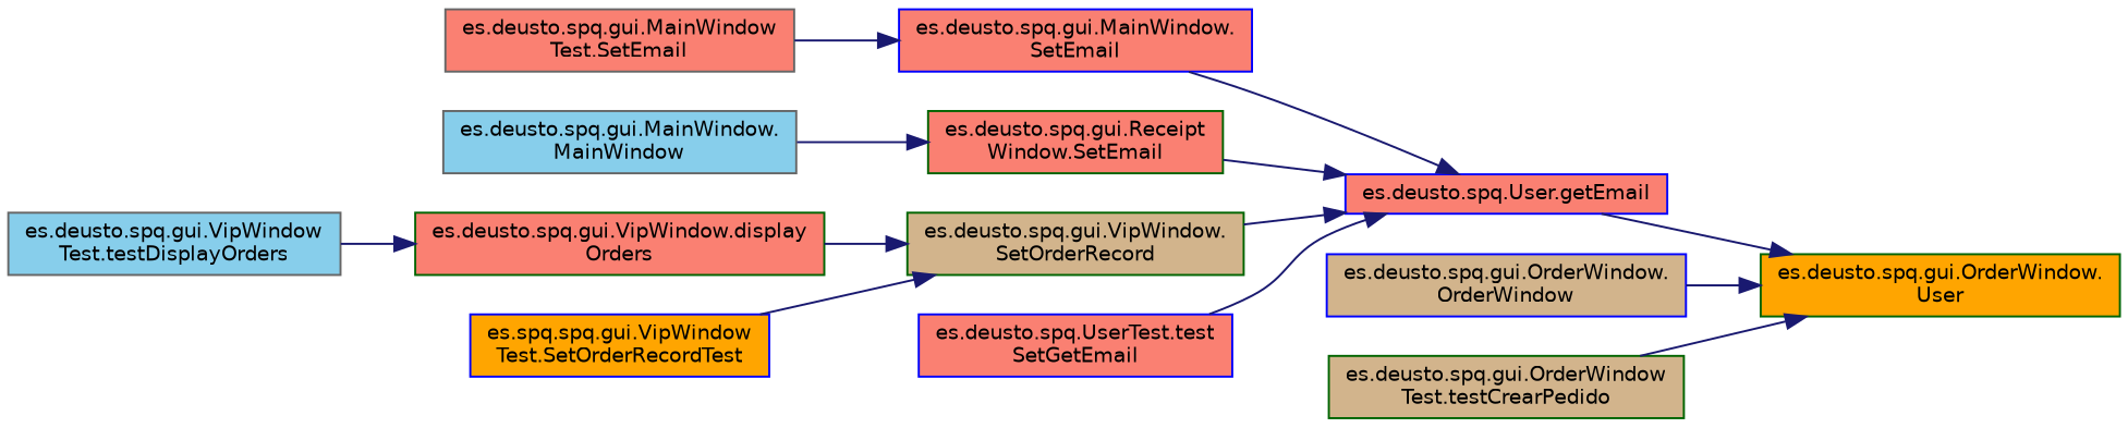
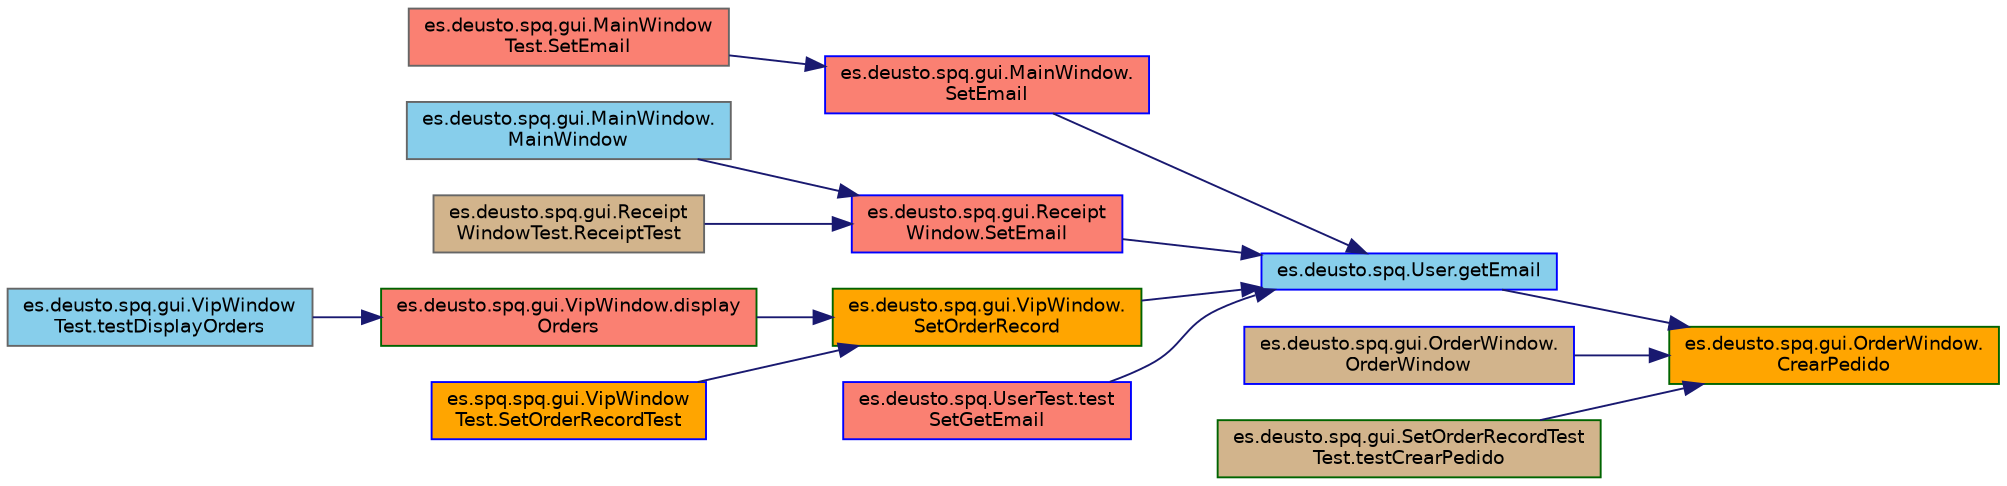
  digraph {
    rankdir=RL
    node [color=blue fillcolor=salmon fontname=Helvetica fontsize=10 shape=record style=filled]
    edge [color=midnightblue dir=back fontname=Helvetica fontsize=10 labelfontname=Helvetica labelfontsize=10 style=solid]
-   n1 [fontcolor=black height=0.2 label="es.deusto.spq.User.getEmail" width=0.4]
+   n1 [fillcolor=skyblue fontcolor=black height=0.2 label="es.deusto.spq.User.getEmail" width=0.4]
    n2 [height=0.2 label="es.deusto.spq.gui.MainWindow.\lSetEmail" width=0.4]
-   n3 [color=darkgreen height=0.2 label="es.deusto.spq.gui.Receipt\lWindow.SetEmail" width=0.4]
-   n4 [color=darkgreen fillcolor=tan height=0.2 label="es.deusto.spq.gui.VipWindow.\lSetOrderRecord" width=0.4]
+   n3 [height=0.2 label="es.deusto.spq.gui.Receipt\lWindow.SetEmail" width=0.4]
+   n4 [color=darkgreen fillcolor=orange height=0.2 label="es.deusto.spq.gui.VipWindow.\lSetOrderRecord" width=0.4]
    n5 [height=0.2 label="es.deusto.spq.UserTest.test\lSetGetEmail" width=0.4]
-   n6 [color=darkgreen fillcolor=orange height=0.2 label="es.deusto.spq.gui.OrderWindow.\lUser" width=0.4]
+   n6 [color=darkgreen fillcolor=orange height=0.2 label="es.deusto.spq.gui.OrderWindow.\lCrearPedido" width=0.4]
    n7 [fillcolor=tan height=0.2 label="es.deusto.spq.gui.OrderWindow.\lOrderWindow" width=0.4]
-   n8 [color=darkgreen fillcolor=tan height=0.2 label="es.deusto.spq.gui.OrderWindow\lTest.testCrearPedido" width=0.4]
+   n8 [color=darkgreen fillcolor=tan height=0.2 label="es.deusto.spq.gui.SetOrderRecordTest\lTest.testCrearPedido" width=0.4]
    n9 [color=gray40 height=0.2 label="es.deusto.spq.gui.MainWindow\lTest.SetEmail" width=0.4]
    n10 [color=gray40 fillcolor=skyblue height=0.2 label="es.deusto.spq.gui.MainWindow.\lMainWindow" width=0.4]
+   n11 [color=gray40 fillcolor=tan height=0.2 label="es.deusto.spq.gui.Receipt\lWindowTest.ReceiptTest" width=0.4]
    n12 [color=darkgreen height=0.2 label="es.deusto.spq.gui.VipWindow.display\lOrders" width=0.4]
    n13 [fillcolor=orange height=0.2 label="es.spq.spq.gui.VipWindow\lTest.SetOrderRecordTest" width=0.4]
    n14 [color=gray40 fillcolor=skyblue height=0.2 label="es.deusto.spq.gui.VipWindow\lTest.testDisplayOrders" width=0.4]
    n1 -> n2
    n1 -> n3
    n1 -> n4
    n1 -> n5
    n2 -> n9
    n3 -> n10
+   n3 -> n11
    n4 -> n12
    n4 -> n13
    n6 -> n1
    n6 -> n7
    n6 -> n8
    n12 -> n14
  }
